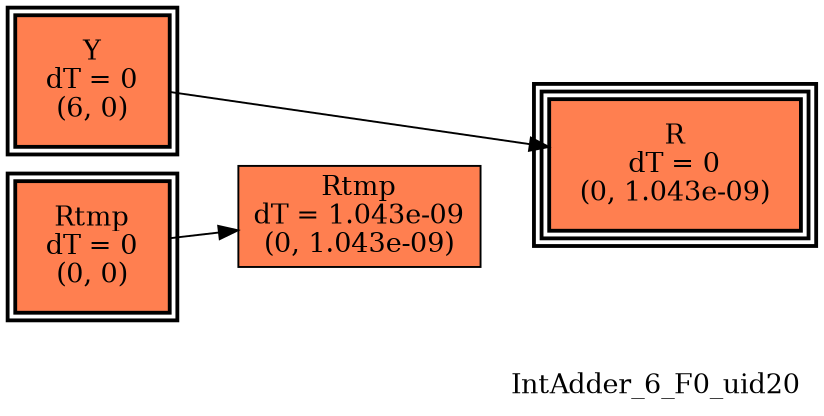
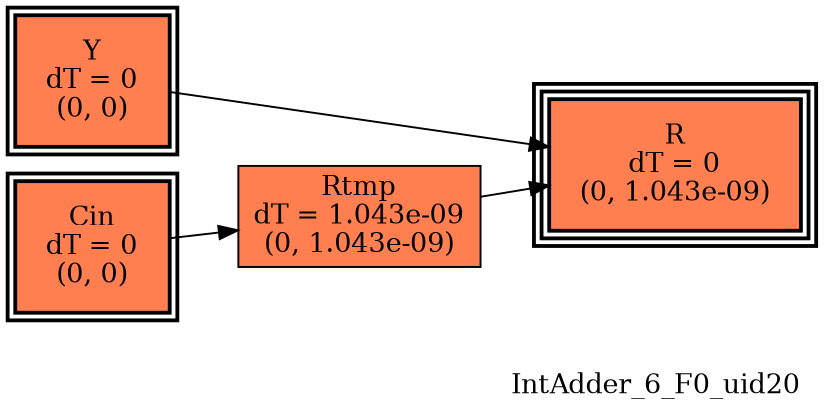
  digraph {
    label=IntAdder_6_F0_uid20
    labeljust=right
    labelloc=bottom
    nodesep=0.25
    rankdir=LR
    ranksep=0.5
    node [color=black fillcolor=coral peripheries=2 shape=box style="bold, filled"]
    edge [arrowhead=normal arrowsize=1.0 arrowtail=normal color=black dir=forward]
-   n1 [label="Y\ndT = 0\n(6, 0)"]
-   n2 [label="Rtmp\ndT = 0\n(0, 0)"]
+   n1 [label="Y\ndT = 0\n(0, 0)"]
+   n2 [label="Cin\ndT = 0\n(0, 0)"]
    n3 [label="R\ndT = 0\n(0, 1.043e-09)" peripheries=3]
    n4 [label="Rtmp\ndT = 1.043e-09\n(0, 1.043e-09)" peripheries=1 style=filled]
    subgraph sub_1 {
      rank=same
      n1
      n2
    }
    subgraph sub_2 {
      rank=same
      n3
    }
    n1 -> n3
    n2 -> n4
+   n4 -> n3
  }
